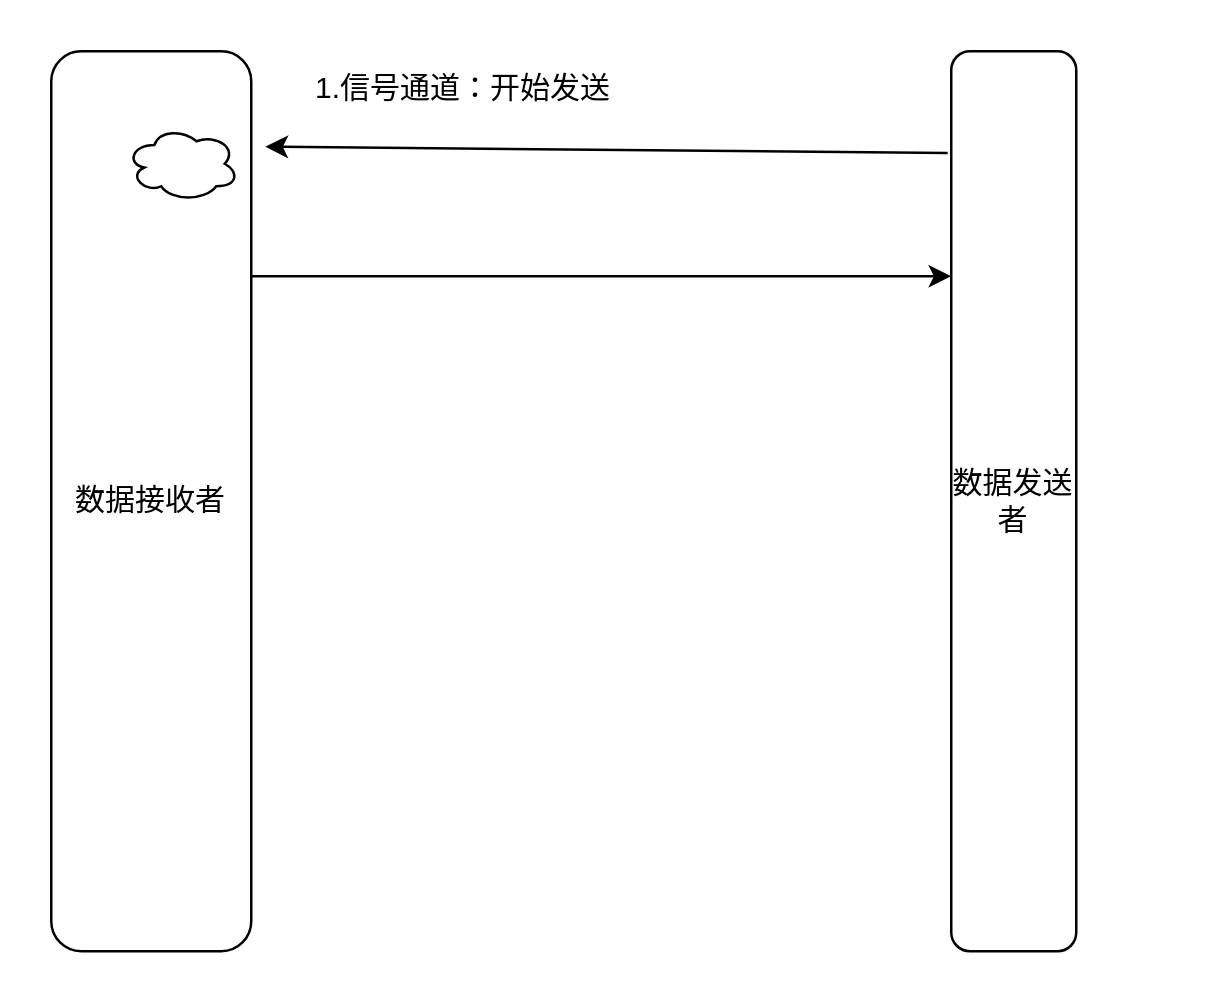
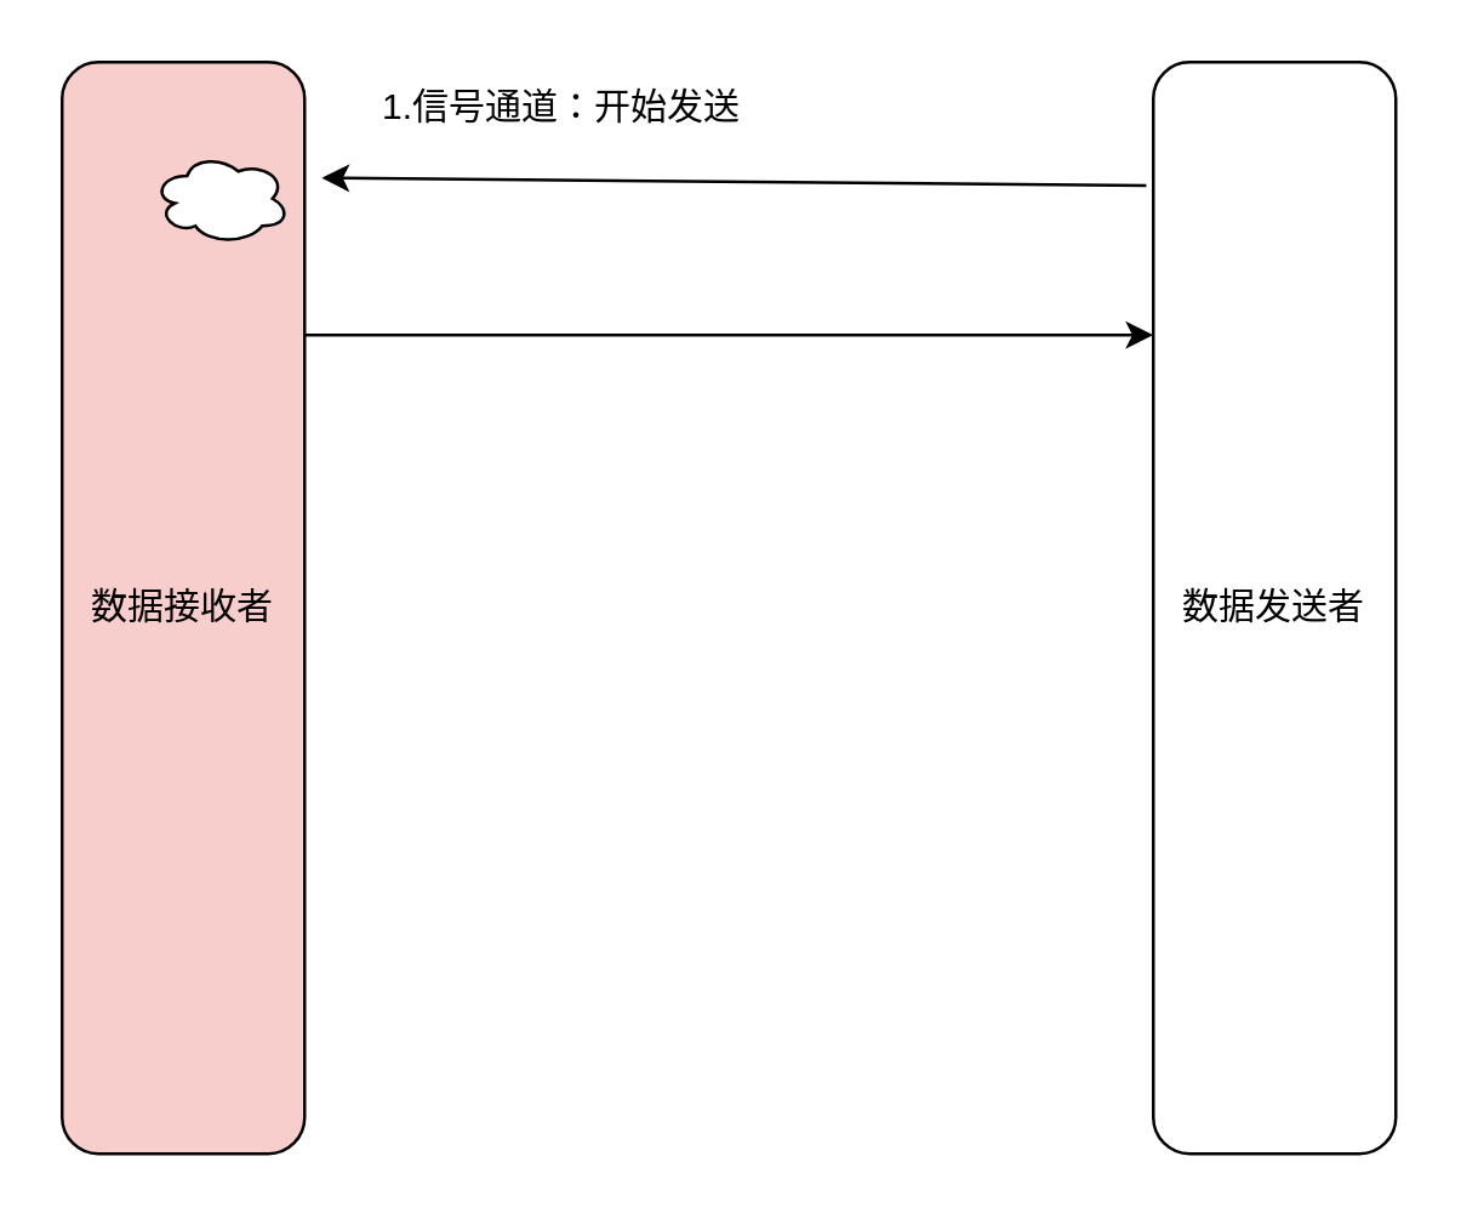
  <mxCell id="0" />
  <mxCell id="1" parent="0" />
  <mxCell id="2" style="edgeStyle=none;html=1;exitX=1;exitY=0.25;exitDx=0;exitDy=0;entryX=0;entryY=0.25;entryDx=0;entryDy=0;" edge="1" parent="1" source="3" target="4"><mxGeometry relative="1" as="geometry" /></mxCell>
- <mxCell id="3" value="数据接收者" style="rounded=1;whiteSpace=wrap;html=1;" vertex="1" parent="1"><mxGeometry x="20" y="20" width="80" height="360" as="geometry" /></mxCell>
- <mxCell id="4" value="数据发送者" style="rounded=1;whiteSpace=wrap;html=1;" vertex="1" parent="1"><mxGeometry x="380" y="20" width="50" height="360" as="geometry" /></mxCell>
+ <mxCell id="3" value="数据接收者" style="rounded=1;whiteSpace=wrap;html=1;fillColor=#f8cecc;" vertex="1" parent="1"><mxGeometry x="20" y="20" width="80" height="360" as="geometry" /></mxCell>
+ <mxCell id="4" value="数据发送者" style="rounded=1;whiteSpace=wrap;html=1;" vertex="1" parent="1"><mxGeometry x="380" y="20" width="80" height="360" as="geometry" /></mxCell>
  <mxCell id="5" value="" style="endArrow=classic;html=1;entryX=1.071;entryY=0.106;entryDx=0;entryDy=0;entryPerimeter=0;exitX=-0.029;exitY=0.113;exitDx=0;exitDy=0;exitPerimeter=0;" edge="1" parent="1" source="4" target="3"><mxGeometry width="50" height="50" relative="1" as="geometry"><mxPoint x="200" y="150" as="sourcePoint" /><mxPoint x="250" y="100" as="targetPoint" /></mxGeometry></mxCell>
  <mxCell id="6" value="1.信号通道：开始发送" style="text;html=1;strokeColor=none;fillColor=none;align=center;verticalAlign=middle;whiteSpace=wrap;rounded=0;" vertex="1" parent="1"><mxGeometry x="120" y="20" width="130" height="30" as="geometry" /></mxCell>
  <mxCell id="7" value="" style="ellipse;shape=cloud;whiteSpace=wrap;html=1;" vertex="1" parent="1"><mxGeometry x="50" y="50" width="45" height="30" as="geometry" /></mxCell>
